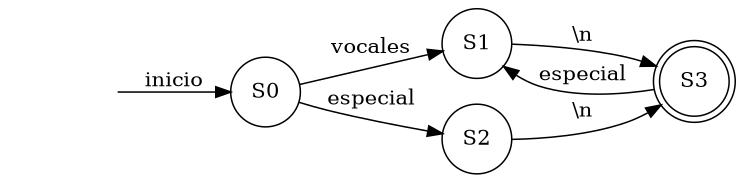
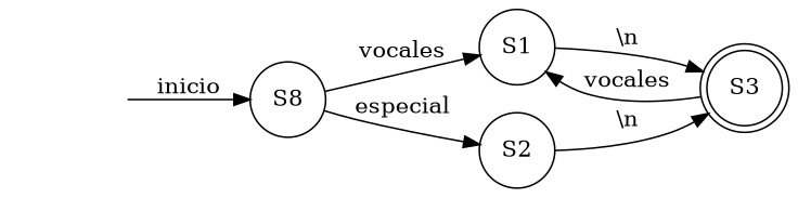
  digraph {
    rankdir=LR
    node [shape=circle]
    inicio [style=invis shape=""]
-   n2 [label=S0]
+   n2 [label=S8]
    n3 [label=S1]
    n4 [label=S2]
    n5 [label=S3 shape=doublecircle]
    inicio -> n2 [label=inicio]
    n2 -> n3 [label=vocales]
    n2 -> n4 [label=especial]
    n3 -> n5 [label="\\n"]
    n4 -> n5 [label="\\n"]
-   n5 -> n3 [label=especial]
+   n5 -> n3 [label=vocales]
  }
